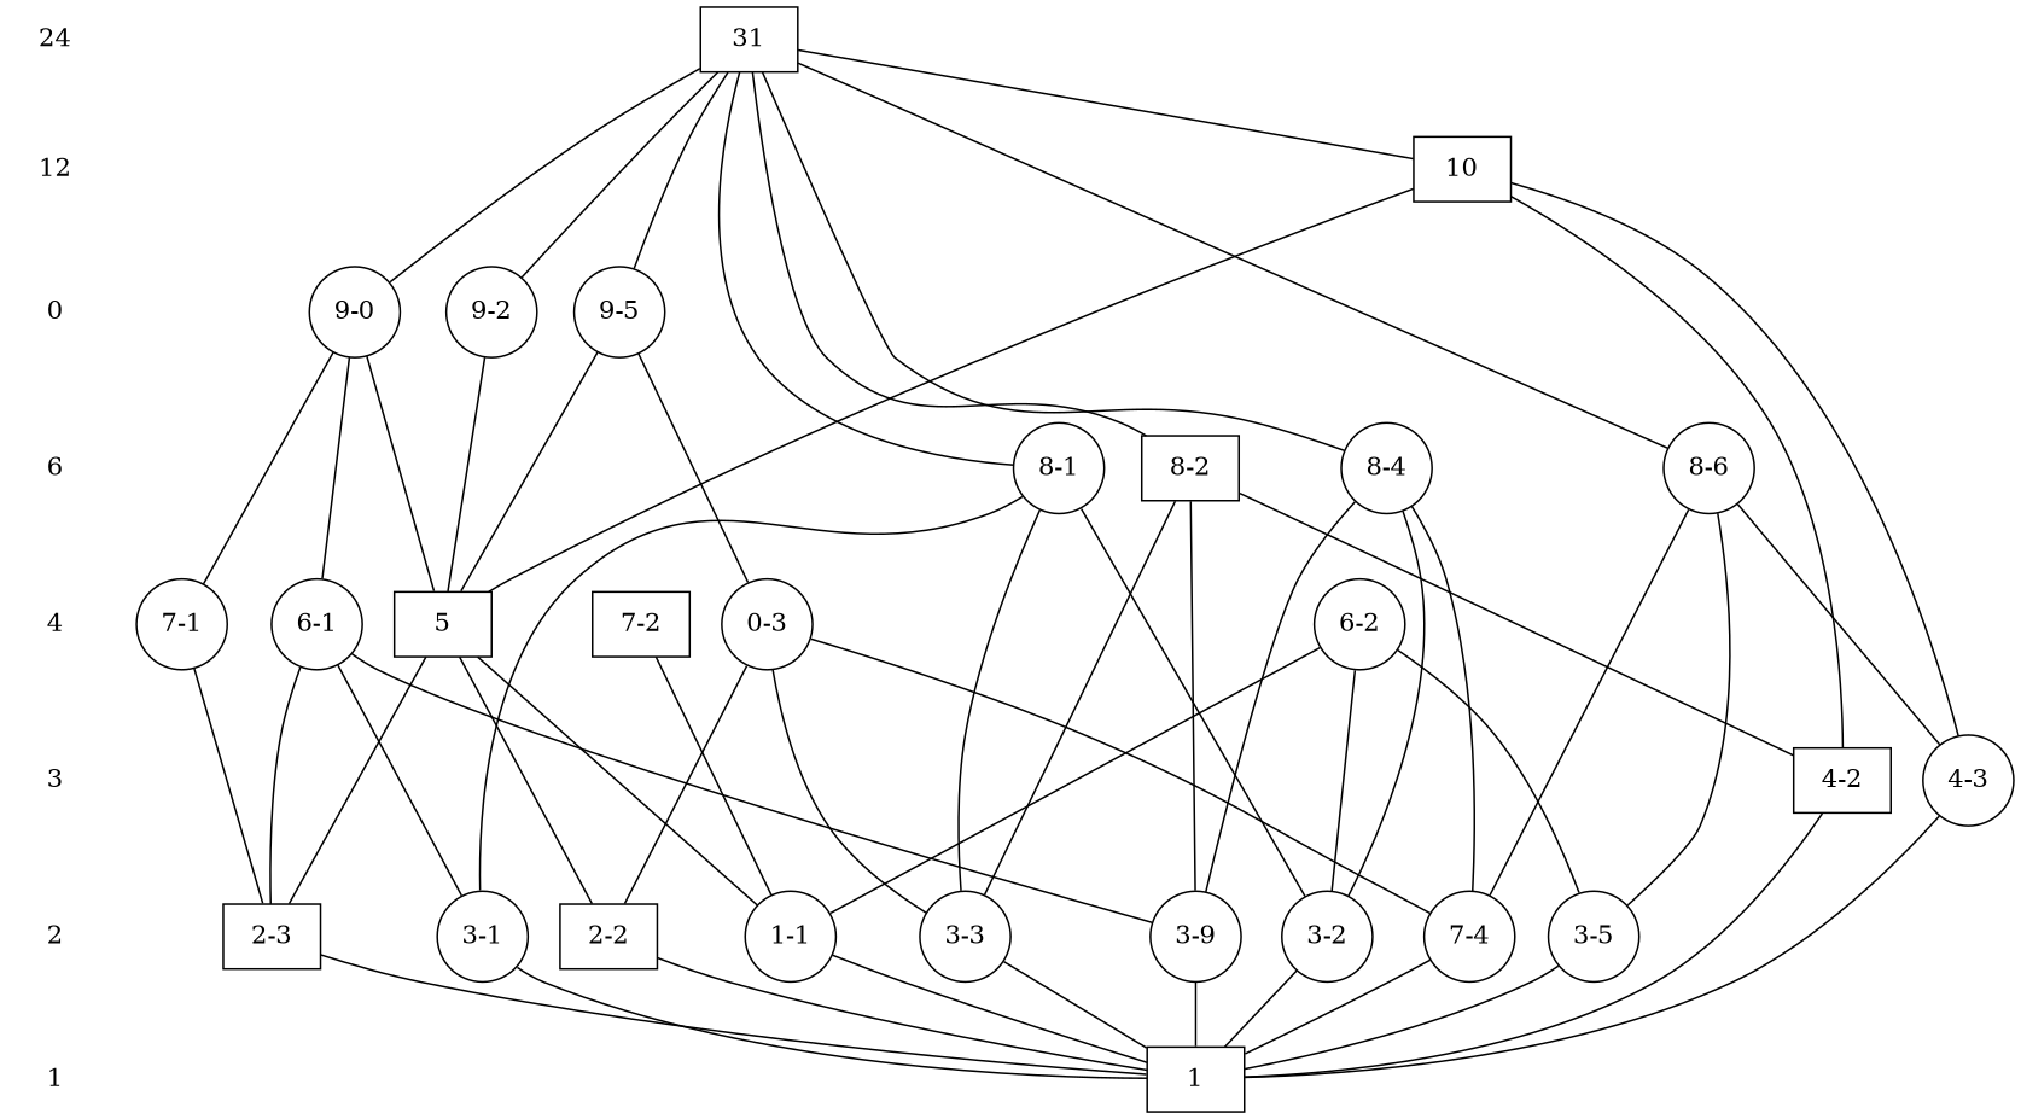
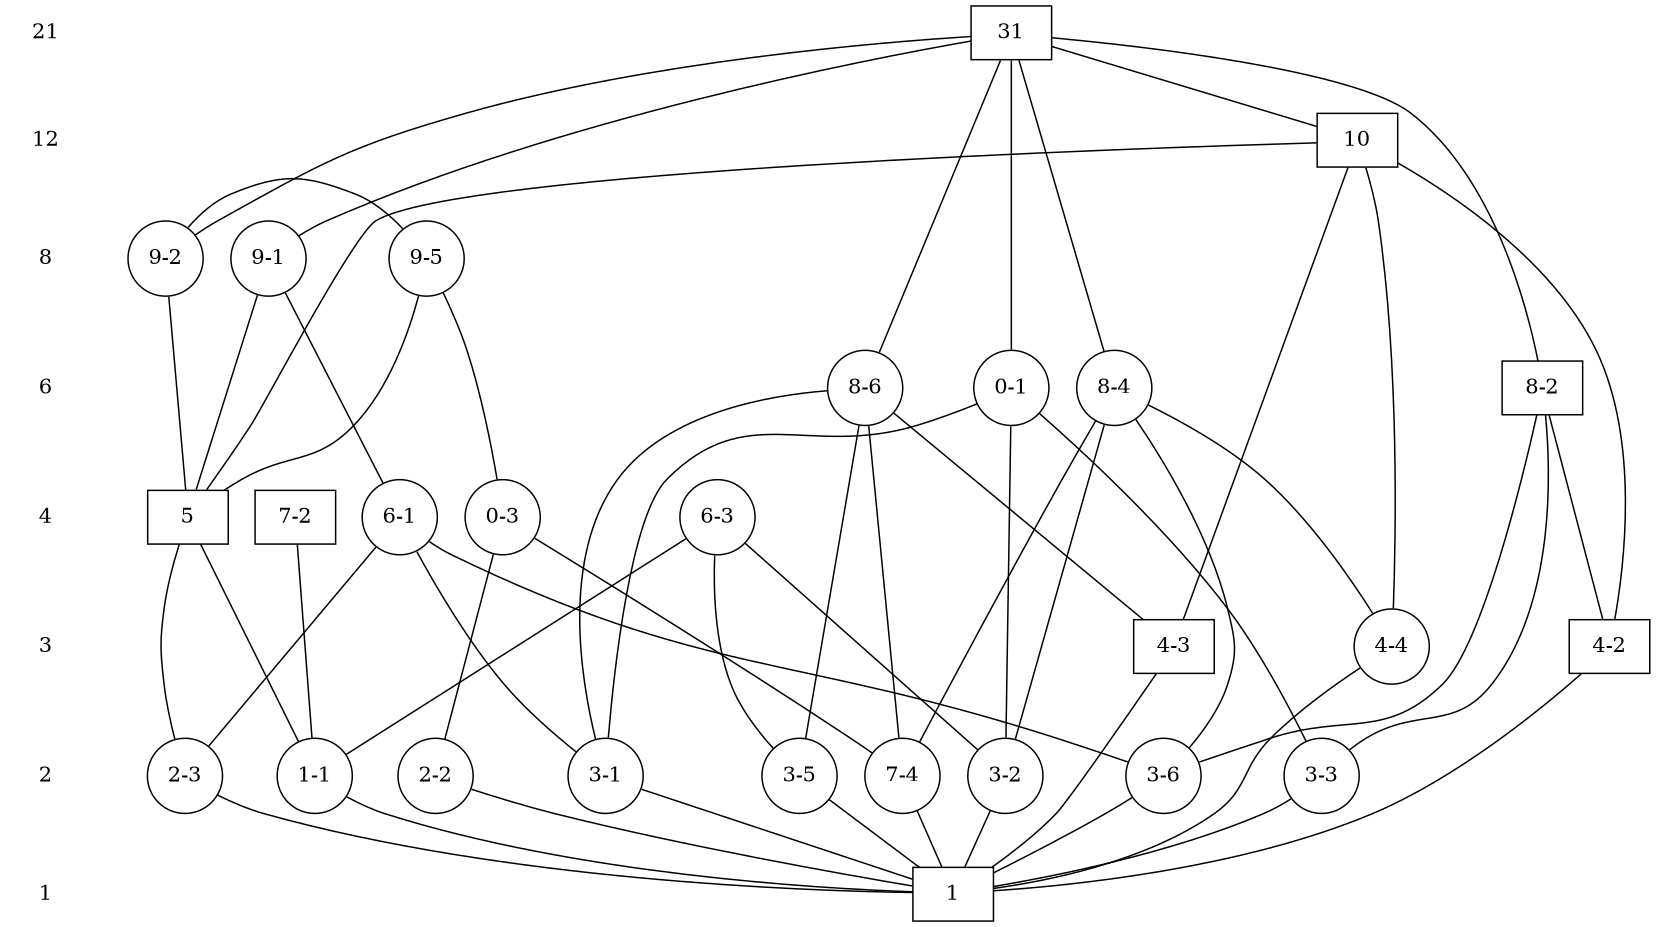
  digraph {
    node [shape=circle]
    edge [arrowhead=none]
    n1 [color=white label=1 shape=""]
    n2 [label=1 shape=box]
    n3 [color=white label=2 shape=""]
    n4 [label="1-1"]
-   n5 [label="2-2" shape=box]
-   n6 [label="2-3" shape=box]
+   n5 [label="2-2"]
+   n6 [label="2-3"]
    n7 [label="3-1"]
    n8 [label="3-2"]
    n9 [label="3-3"]
    n10 [label="7-4"]
    n11 [label="3-5"]
-   n12 [label="3-9"]
+   n12 [label="3-6"]
    n13 [color=white label=3 shape=""]
    n14 [label="4-2" shape=box]
-   n15 [label="4-3"]
+   n15 [label="4-3" shape=box]
+   n16 [label="4-4"]
    n17 [color=white label=4 shape=""]
    n18 [label=5 shape=box]
    n19 [label="6-1"]
-   n20 [label="6-2"]
+   n20 [label="6-3"]
    n21 [label="0-3"]
-   n22 [label="7-1"]
    n23 [label="7-2" shape=box]
    n24 [color=white label=6 shape=""]
-   n25 [label="8-1"]
+   n25 [label="0-1"]
    n26 [label="8-2" shape=box]
    n27 [label="8-6"]
    n28 [label="8-4"]
-   n29 [color=white label=0 shape=""]
-   n30 [label="9-0"]
+   n29 [color=white label=8 shape=""]
+   n30 [label="9-1"]
    n31 [label="9-2"]
    n32 [label="9-5"]
    n33 [color=white label=12 shape=""]
    n34 [label=10 shape=box]
-   n35 [color=white label=24 shape=""]
+   n35 [color=white label=21 shape=""]
    n36 [label=31 shape=box]
    subgraph sub_1 {
      rank=same
      n1
      n2
    }
    subgraph sub_2 {
      rank=same
      n3
      n4
      n5
      n6
    }
    subgraph sub_3 {
      rank=same
      n3
      n7
      n8
      n9
      n10
      n11
      n12
    }
    subgraph sub_4 {
      rank=same
      n13
      n14
      n15
+     n16
    }
    subgraph sub_5 {
      rank=same
      n17
      n18
    }
    subgraph sub_6 {
      rank=same
      n17
      n19
      n20
      n21
    }
    subgraph sub_7 {
      rank=same
      n17
-     n22
      n23
    }
    subgraph sub_8 {
      rank=same
      n24
      n25
      n26
      n27
      n28
    }
    subgraph sub_9 {
      rank=same
      n29
      n30
      n31
      n32
    }
    subgraph sub_10 {
      rank=same
      n33
      n34
    }
    subgraph sub_11 {
      rank=same
      n35
      n36
    }
    n3 -> n1 [color=white]
    n4 -> n2
    n5 -> n2
    n6 -> n2
    n7 -> n2
    n8 -> n2
    n9 -> n2
    n10 -> n2
    n11 -> n2
    n12 -> n2
    n13 -> n3 [color=white]
    n14 -> n2
    n15 -> n2
+   n16 -> n2
    n17 -> n13 [color=white]
    n18 -> n4
-   n18 -> n5
    n18 -> n6
    n19 -> n6
    n19 -> n7
    n19 -> n12
    n20 -> n4
    n20 -> n8
    n20 -> n11
    n21 -> n5
-   n21 -> n9
    n21 -> n10
-   n22 -> n6
    n23 -> n4
    n24 -> n17 [color=white]
    n25 -> n7
    n25 -> n8
    n25 -> n9
    n26 -> n9
    n26 -> n12
    n26 -> n14
+   n27 -> n7
    n27 -> n10
    n27 -> n11
    n27 -> n15
    n28 -> n8
    n28 -> n10
    n28 -> n12
+   n28 -> n16
    n29 -> n24 [color=white]
    n30 -> n18
    n30 -> n19
-   n30 -> n22
    n31 -> n18
    n32 -> n18
    n32 -> n21
    n33 -> n29 [color=white]
    n34 -> n14
    n34 -> n15
+   n34 -> n16
    n34 -> n18
    n35 -> n33 [color=white]
    n36 -> n25
    n36 -> n26
    n36 -> n27
    n36 -> n28
    n36 -> n30
    n36 -> n31
-   n36 -> n32
+   n31 -> n32
    n36 -> n34
  }
